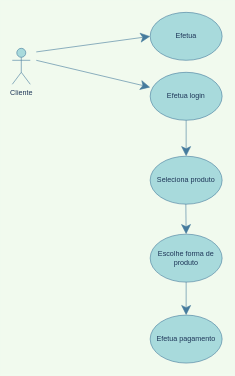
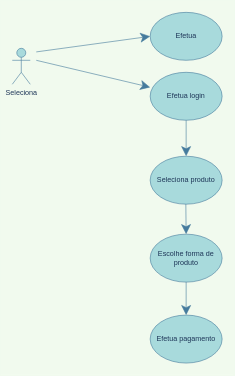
  <mxCell id="0" />
  <mxCell id="1" parent="0" />
  <mxCell id="2" value="Efetua&lt;br&gt;" style="ellipse;whiteSpace=wrap;html=1;hachureGap=4;pointerEvents=0;fillColor=#A8DADC;strokeColor=#457B9D;fontColor=#1D3557;" parent="1" vertex="1"><mxGeometry x="250" y="20" width="120" height="80" as="geometry" /></mxCell>
  <mxCell id="3" value="" style="endArrow=classic;html=1;startSize=14;endSize=14;sourcePerimeterSpacing=8;targetPerimeterSpacing=8;labelBackgroundColor=#F1FAEE;strokeColor=#457B9D;fontColor=#1D3557;" parent="1" edge="1"><mxGeometry width="50" height="50" relative="1" as="geometry"><mxPoint x="60" y="86" as="sourcePoint" /><mxPoint x="250" y="60" as="targetPoint" /></mxGeometry></mxCell>
  <mxCell id="4" value="Efetua login&lt;br&gt;" style="ellipse;whiteSpace=wrap;html=1;hachureGap=4;pointerEvents=0;fillColor=#A8DADC;strokeColor=#457B9D;fontColor=#1D3557;" parent="1" vertex="1"><mxGeometry x="250" y="120" width="120" height="80" as="geometry" /></mxCell>
- <mxCell id="5" value="Cliente&lt;br&gt;" style="shape=umlActor;verticalLabelPosition=bottom;verticalAlign=top;html=1;outlineConnect=0;hachureGap=4;pointerEvents=0;fillColor=#A8DADC;strokeColor=#457B9D;fontColor=#1D3557;" parent="1" vertex="1"><mxGeometry x="20" y="80" width="30" height="60" as="geometry" /></mxCell>
+ <mxCell id="5" value="Seleciona&lt;br&gt;" style="shape=umlActor;verticalLabelPosition=bottom;verticalAlign=top;html=1;outlineConnect=0;hachureGap=4;pointerEvents=0;fillColor=#A8DADC;strokeColor=#457B9D;fontColor=#1D3557;" parent="1" vertex="1"><mxGeometry x="20" y="80" width="30" height="60" as="geometry" /></mxCell>
  <mxCell id="6" value="" style="endArrow=classic;html=1;startSize=14;endSize=14;sourcePerimeterSpacing=8;targetPerimeterSpacing=8;labelBackgroundColor=#F1FAEE;strokeColor=#457B9D;fontColor=#1D3557;" parent="1" edge="1"><mxGeometry width="50" height="50" relative="1" as="geometry"><mxPoint x="60" y="100" as="sourcePoint" /><mxPoint x="250" y="145" as="targetPoint" /></mxGeometry></mxCell>
  <mxCell id="7" value="Seleciona produto&lt;br&gt;" style="ellipse;whiteSpace=wrap;html=1;hachureGap=4;pointerEvents=0;fillColor=#A8DADC;strokeColor=#457B9D;fontColor=#1D3557;" parent="1" vertex="1"><mxGeometry x="250" y="260" width="120" height="80" as="geometry" /></mxCell>
  <mxCell id="8" value="" style="endArrow=classic;html=1;startSize=14;endSize=14;sourcePerimeterSpacing=8;targetPerimeterSpacing=8;labelBackgroundColor=#F1FAEE;strokeColor=#457B9D;fontColor=#1D3557;exitX=0.5;exitY=1;exitDx=0;exitDy=0;entryX=0.5;entryY=0;entryDx=0;entryDy=0;" parent="1" source="4" target="7" edge="1"><mxGeometry width="50" height="50" relative="1" as="geometry"><mxPoint x="520" y="220" as="sourcePoint" /><mxPoint x="400" y="240" as="targetPoint" /><Array as="points" /></mxGeometry></mxCell>
  <mxCell id="9" value="Efetua pagamento&lt;br&gt;" style="ellipse;whiteSpace=wrap;html=1;hachureGap=4;pointerEvents=0;fillColor=#A8DADC;strokeColor=#457B9D;fontColor=#1D3557;" parent="1" vertex="1"><mxGeometry x="250" y="525" width="120" height="80" as="geometry" /></mxCell>
  <mxCell id="10" value="Escolhe forma de produto" style="ellipse;whiteSpace=wrap;html=1;hachureGap=4;pointerEvents=0;fillColor=#A8DADC;strokeColor=#457B9D;fontColor=#1D3557;" vertex="1" parent="1"><mxGeometry x="250" y="390" width="120" height="80" as="geometry" /></mxCell>
  <mxCell id="11" value="" style="endArrow=classic;html=1;startSize=14;endSize=14;sourcePerimeterSpacing=8;targetPerimeterSpacing=8;labelBackgroundColor=#F1FAEE;strokeColor=#457B9D;fontColor=#1D3557;exitX=0.5;exitY=1;exitDx=0;exitDy=0;entryX=0.5;entryY=0;entryDx=0;entryDy=0;" edge="1" parent="1" target="10"><mxGeometry width="50" height="50" relative="1" as="geometry"><mxPoint x="309.5" y="340" as="sourcePoint" /><mxPoint x="310" y="370" as="targetPoint" /><Array as="points" /></mxGeometry></mxCell>
  <mxCell id="12" value="" style="endArrow=classic;html=1;startSize=14;endSize=14;sourcePerimeterSpacing=8;targetPerimeterSpacing=8;labelBackgroundColor=#F1FAEE;strokeColor=#457B9D;fontColor=#1D3557;" edge="1" parent="1"><mxGeometry width="50" height="50" relative="1" as="geometry"><mxPoint x="310" y="470" as="sourcePoint" /><mxPoint x="310" y="525" as="targetPoint" /><Array as="points" /></mxGeometry></mxCell>
